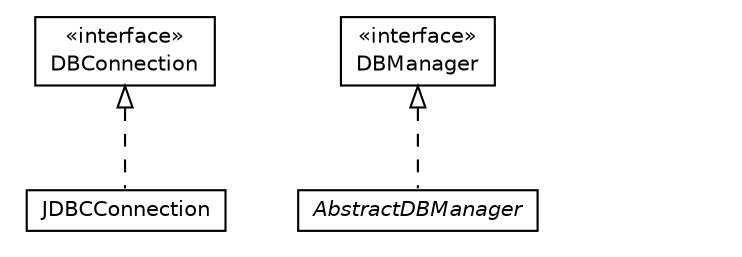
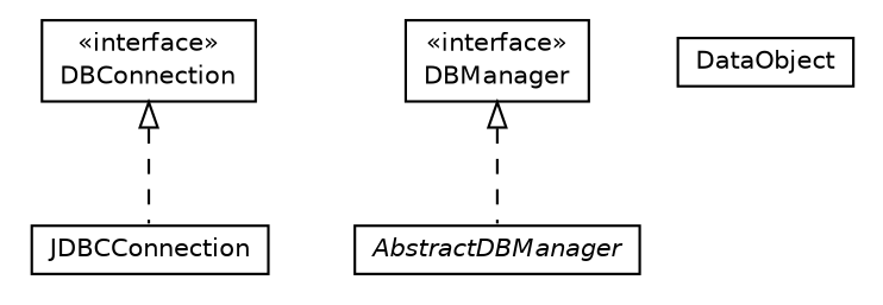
  digraph {
    nodesep=0.25
    ranksep=0.5
    node [fontcolor=black fontname=Helvetica fontsize=10.0 shape=plaintext]
    edge [arrowtail=empty dir=back fontname=Helvetica fontsize=10 headport=p labelfontname=Helvetica labelfontsize=10 style=dashed tailport=p]
    n1 [label=<<table title="org.dayatang.db.JDBCConnection" border="0" cellborder="1" cellspacing="0" cellpadding="2" port="p" href="./JDBCConnection.html"> 		<tr><td><table border="0" cellspacing="0" cellpadding="1"> <tr><td align="center" balign="center"> JDBCConnection </td></tr> 		</table></td></tr> 		</table>>]
    n2 [label=<<table title="org.dayatang.db.DBManager" border="0" cellborder="1" cellspacing="0" cellpadding="2" port="p" href="./DBManager.html"> 		<tr><td><table border="0" cellspacing="0" cellpadding="1"> <tr><td align="center" balign="center"> &#171;interface&#187; </td></tr> <tr><td align="center" balign="center"> DBManager </td></tr> 		</table></td></tr> 		</table>>]
    n3 [label=<<table title="org.dayatang.db.AbstractDBManager" border="0" cellborder="1" cellspacing="0" cellpadding="2" port="p" href="./AbstractDBManager.html"> 		<tr><td><table border="0" cellspacing="0" cellpadding="1"> <tr><td align="center" balign="center"><font face="Helvetica-Oblique"> AbstractDBManager </font></td></tr> 		</table></td></tr> 		</table>>]
    n4 [label=<<table title="org.dayatang.db.DBConnection" border="0" cellborder="1" cellspacing="0" cellpadding="2" port="p" href="./DBConnection.html"> 		<tr><td><table border="0" cellspacing="0" cellpadding="1"> <tr><td align="center" balign="center"> &#171;interface&#187; </td></tr> <tr><td align="center" balign="center"> DBConnection </td></tr> 		</table></td></tr> 		</table>>]
+   n5 [label=<<table title="org.dayatang.db.DataObject" border="0" cellborder="1" cellspacing="0" cellpadding="2" port="p" href="./DataObject.html"> 		<tr><td><table border="0" cellspacing="0" cellpadding="1"> <tr><td align="center" balign="center"> DataObject </td></tr> 		</table></td></tr> 		</table>>]
    n2 -> n3
    n4 -> n1
  }
